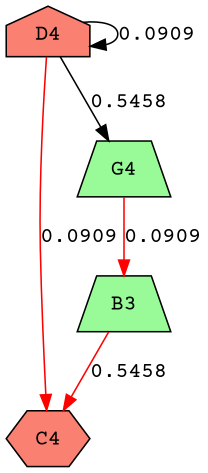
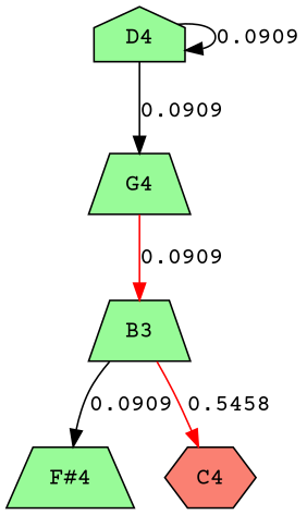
  strict graph {
    fontname="Courier Prime"
    node [fillcolor=palegreen fontname="Courier Prime" shape=trapezium style=filled]
    edge [arrowtype=normal color=black dir=forward fontname="Courier Prime"]
    B3 [height=0.5 width=0.75]
+   "F#4" [height=0.5 width=0.75]
    C4 [fillcolor=salmon height=0.5 shape=hexagon width=0.75]
-   D4 [fillcolor=salmon height=0.5 shape=house width=0.75]
+   D4 [height=0.5 shape=house width=0.75]
    G4 [height=0.5 width=0.75]
+   B3 -- "F#4" [label=0.0909]
    B3 -- C4 [color=red label=0.5458]
-   D4 -- C4 [color=red label=0.0909]
    D4 -- D4 [label=0.0909]
-   D4 -- G4 [label=0.5458]
+   D4 -- G4 [label=0.0909]
    G4 -- B3 [color=red label=0.0909]
  }
